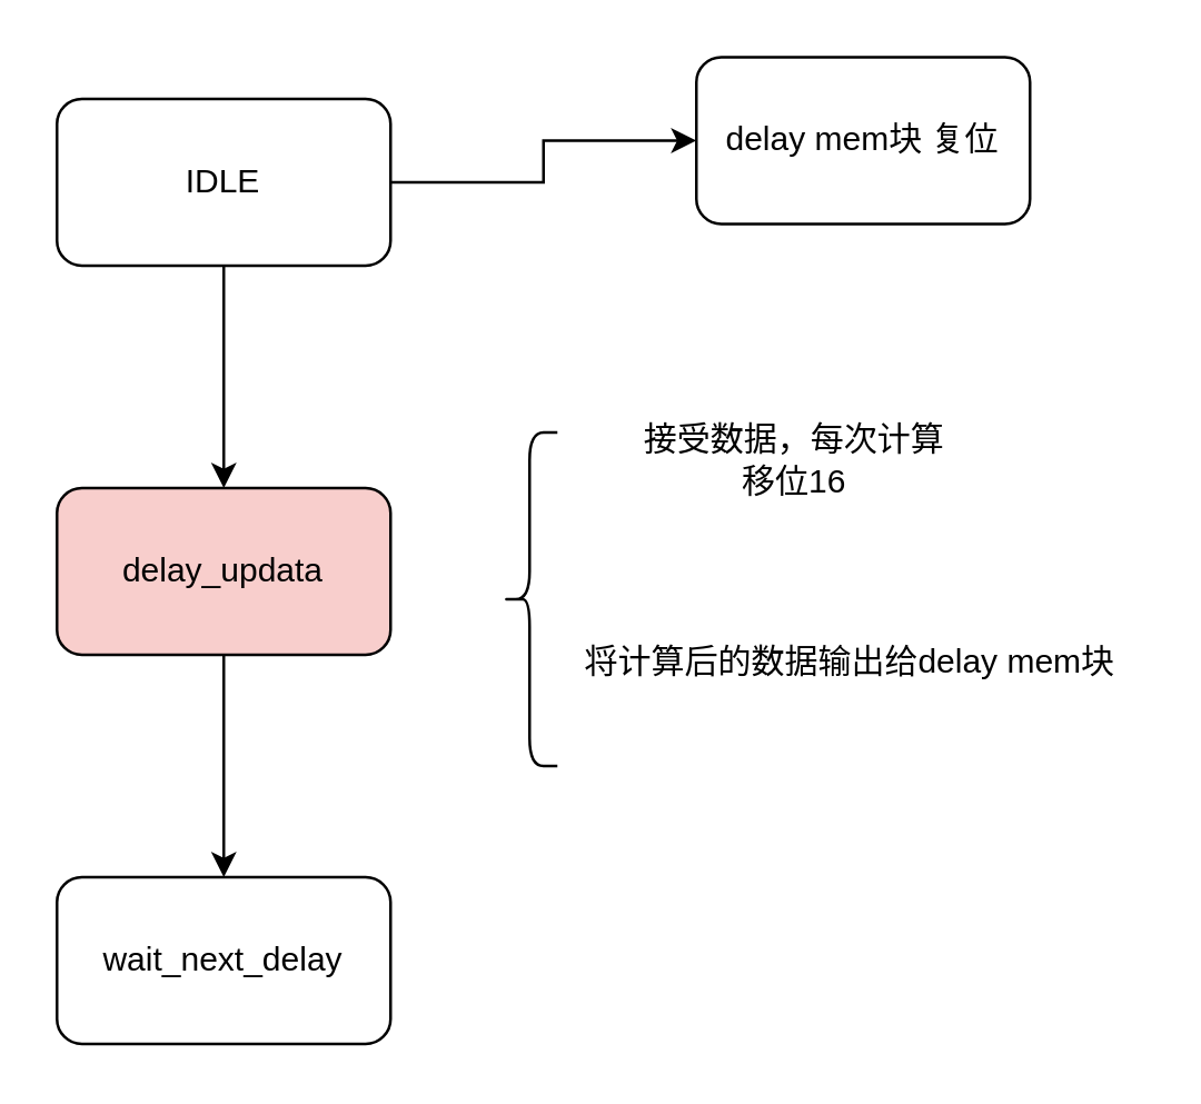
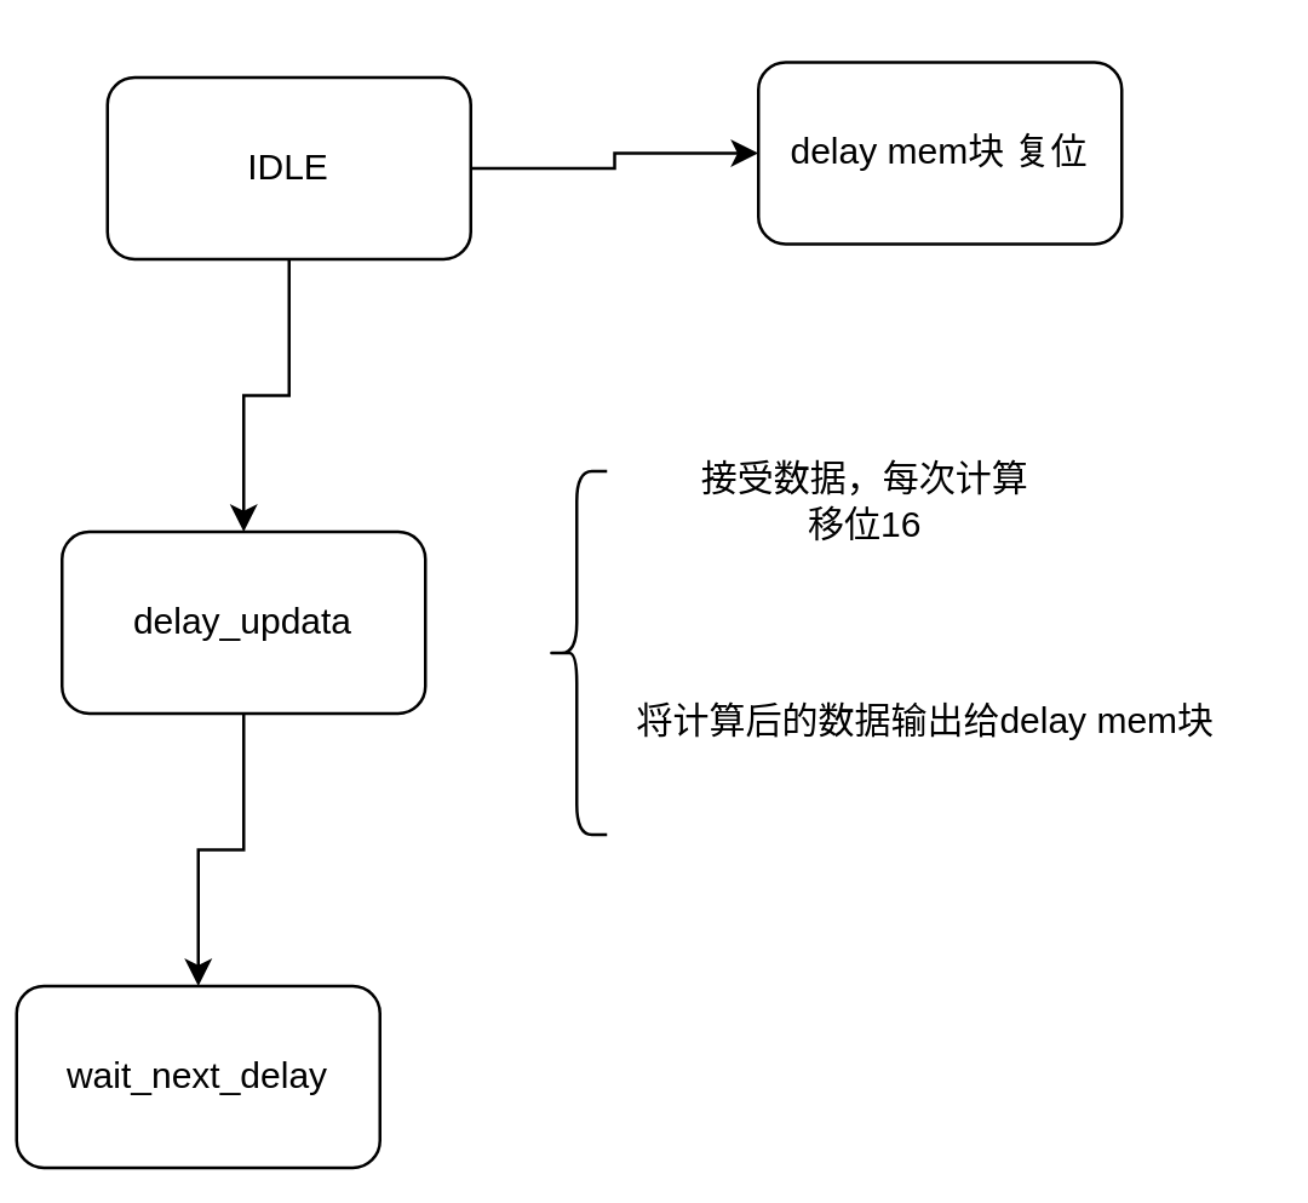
  <mxCell id="0" />
  <mxCell id="1" parent="0" />
  <mxCell id="2" value="" style="edgeStyle=orthogonalEdgeStyle;rounded=0;orthogonalLoop=1;jettySize=auto;html=1;" edge="1" parent="1" source="4" target="6"><mxGeometry relative="1" as="geometry" /></mxCell>
  <mxCell id="3" value="" style="edgeStyle=orthogonalEdgeStyle;rounded=0;orthogonalLoop=1;jettySize=auto;html=1;" edge="1" parent="1" source="4" target="10"><mxGeometry relative="1" as="geometry" /></mxCell>
- <mxCell id="4" value="IDLE" style="rounded=1;whiteSpace=wrap;html=1;" vertex="1" parent="1"><mxGeometry x="20" y="35" width="120" height="60" as="geometry" /></mxCell>
+ <mxCell id="4" value="IDLE" style="rounded=1;whiteSpace=wrap;html=1;" vertex="1" parent="1"><mxGeometry x="35" y="25" width="120" height="60" as="geometry" /></mxCell>
  <mxCell id="5" value="" style="edgeStyle=orthogonalEdgeStyle;rounded=0;orthogonalLoop=1;jettySize=auto;html=1;" edge="1" parent="1" source="6" target="11"><mxGeometry relative="1" as="geometry" /></mxCell>
- <mxCell id="6" value="delay_updata" style="rounded=1;whiteSpace=wrap;html=1;fillColor=#f8cecc;" vertex="1" parent="1"><mxGeometry x="20" y="175" width="120" height="60" as="geometry" /></mxCell>
+ <mxCell id="6" value="delay_updata" style="rounded=1;whiteSpace=wrap;html=1;" vertex="1" parent="1"><mxGeometry x="20" y="175" width="120" height="60" as="geometry" /></mxCell>
  <mxCell id="7" value="" style="shape=curlyBracket;whiteSpace=wrap;html=1;rounded=1;labelPosition=left;verticalLabelPosition=middle;align=right;verticalAlign=middle;" vertex="1" parent="1"><mxGeometry x="180" y="155" width="20" height="120" as="geometry" /></mxCell>
  <mxCell id="8" value="接受数据，每次计算&lt;br&gt;移位16" style="text;html=1;align=center;verticalAlign=middle;resizable=0;points=[];autosize=1;strokeColor=none;fillColor=none;" vertex="1" parent="1"><mxGeometry x="220" y="145" width="130" height="40" as="geometry" /></mxCell>
  <mxCell id="9" value="将计算后的数据输出给delay mem块" style="text;html=1;align=center;verticalAlign=middle;resizable=0;points=[];autosize=1;strokeColor=none;fillColor=none;" vertex="1" parent="1"><mxGeometry x="200" y="223" width="210" height="30" as="geometry" /></mxCell>
  <mxCell id="10" value="delay mem块 复位" style="rounded=1;whiteSpace=wrap;html=1;" vertex="1" parent="1"><mxGeometry x="250" y="20" width="120" height="60" as="geometry" /></mxCell>
- <mxCell id="11" value="wait_next_delay" style="rounded=1;whiteSpace=wrap;html=1;" vertex="1" parent="1"><mxGeometry x="20" y="315" width="120" height="60" as="geometry" /></mxCell>
+ <mxCell id="11" value="wait_next_delay" style="rounded=1;whiteSpace=wrap;html=1;" vertex="1" parent="1"><mxGeometry x="5" y="325" width="120" height="60" as="geometry" /></mxCell>
